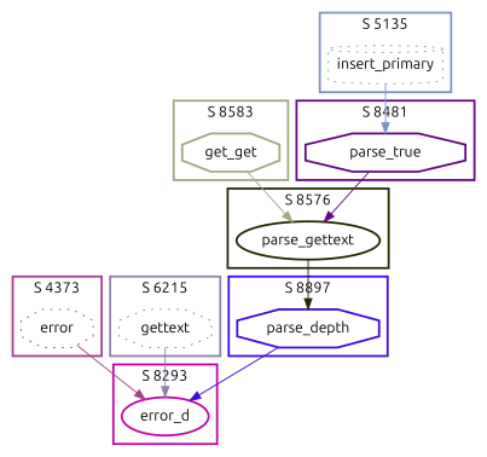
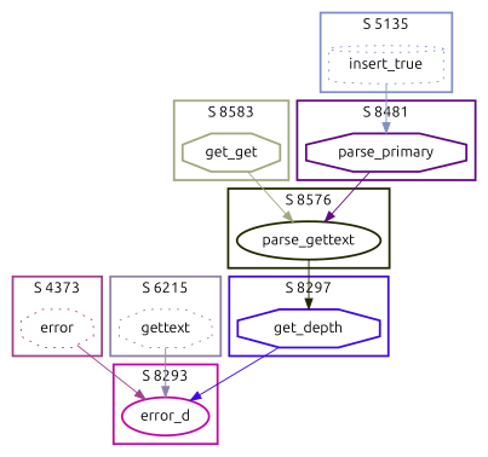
  digraph {
    fontname=Ubuntu
    node [fontname=Ubuntu shape=octagon style=bold]
    edge [fontname=Ubuntu]
-   n1 [color="#4008E0" label=parse_depth]
+   n1 [color="#4008E0" label=get_depth]
    n2 [color="#202800" label=parse_gettext shape=ellipse]
    n3 [color="#A04088" label=error style=dotted]
-   n4 [color="#8090C8" label=insert_primary shape=cylinder style=dotted]
+   n4 [color="#8090C8" label=insert_true shape=cylinder style=dotted]
    n5 [color="#9080A8" label=gettext style=dotted]
    n6 [color="#C008A0" label=error_d shape=ellipse]
    n7 [color="#A0A880" label=get_get]
-   n8 [color="#600880" label=parse_true]
+   n8 [color="#600880" label=parse_primary]
    subgraph cluster_1 {
      color="#4008E0"
-     label="S 8897"
+     label="S 8297"
      style=bold
      n1
    }
    subgraph cluster_2 {
      color="#202800"
      label="S 8576"
      style=bold
      n2
    }
    subgraph cluster_3 {
      color="#A04088"
      label="S 4373"
      style=bold
      n3
    }
    subgraph cluster_4 {
      color="#8090C8"
      label="S 5135"
      style=bold
      n4
    }
    subgraph cluster_5 {
      color="#9080A8"
      label="S 6215"
      style=bold
      n5
    }
    subgraph cluster_6 {
      color="#C008A0"
      label="S 8293"
      style=bold
      n6
    }
    subgraph cluster_7 {
      color="#A0A880"
      label="S 8583"
      style=bold
      n7
    }
    subgraph cluster_8 {
      color="#600880"
      label="S 8481"
      style=bold
      n8
    }
    n1 -> n6 [color="#4008E0"]
    n2 -> n1 [color="#202800"]
    n3 -> n6 [color="#A04088"]
    n4 -> n8 [color="#8090C8"]
    n5 -> n6 [color="#9080A8"]
    n7 -> n2 [color="#A0A880"]
    n8 -> n2 [color="#600880"]
  }
